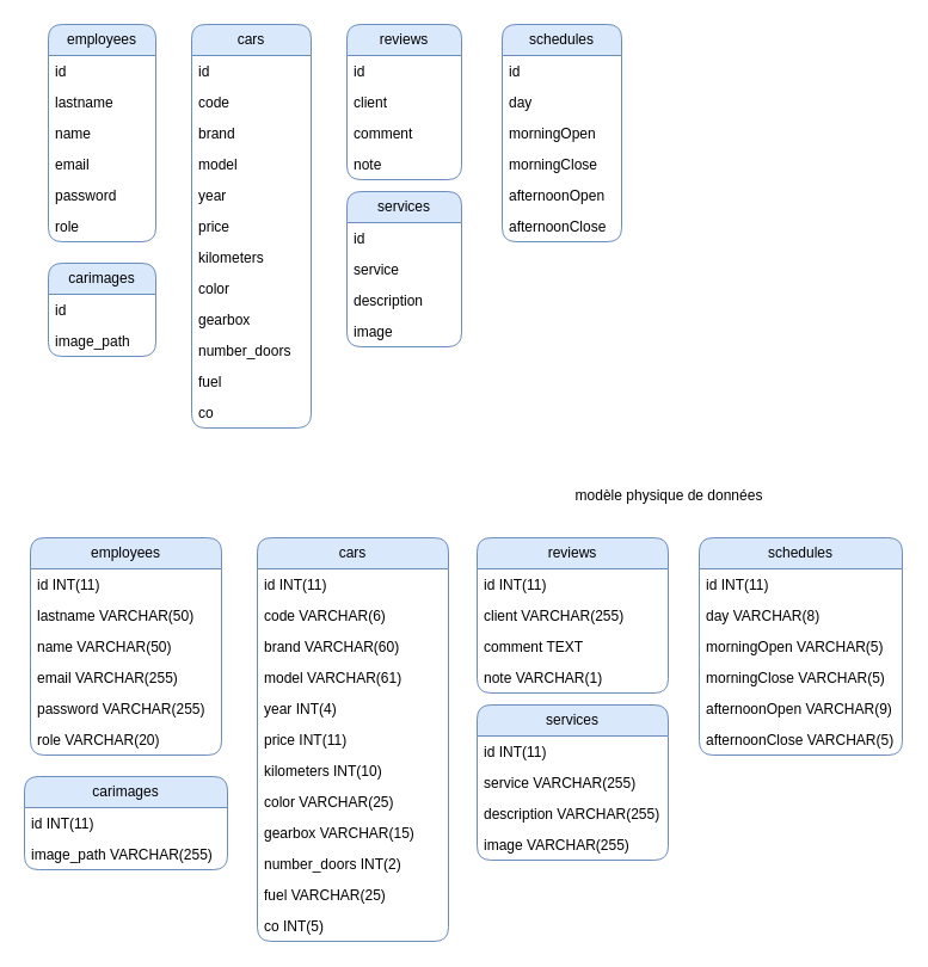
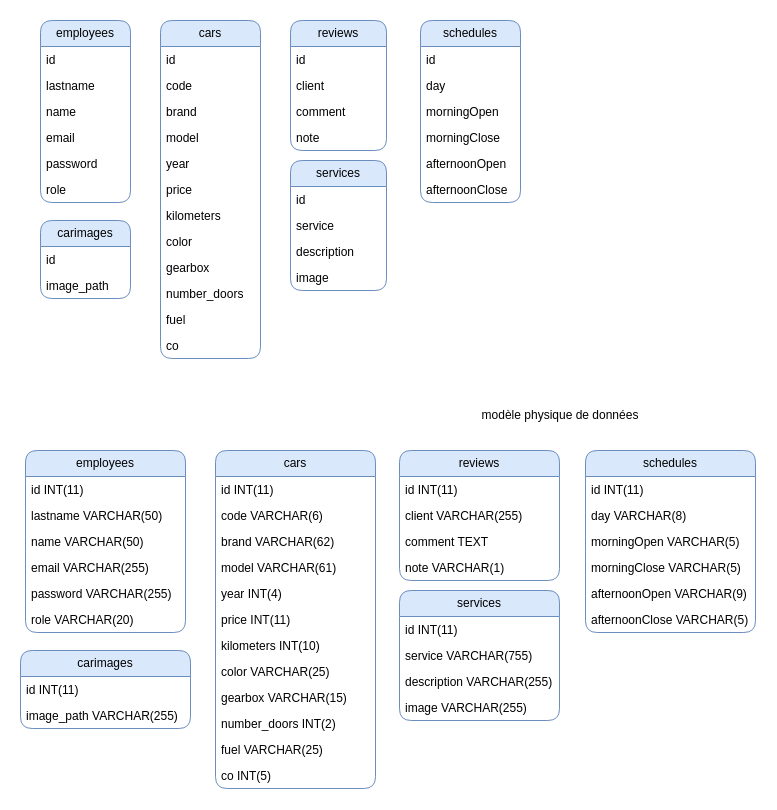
  <mxCell id="0" />
  <mxCell id="1" parent="0" />
  <mxCell id="2" value="employees" style="swimlane;fontStyle=0;childLayout=stackLayout;horizontal=1;startSize=26;horizontalStack=0;resizeParent=1;resizeParentMax=0;resizeLast=0;collapsible=1;marginBottom=0;whiteSpace=wrap;html=1;rounded=1;fillColor=#dae8fc;strokeColor=#6c8ebf;" parent="1" vertex="1"><mxGeometry x="25" y="450" width="160" height="182" as="geometry" /></mxCell>
  <mxCell id="3" value="id INT(11)" style="text;align=left;verticalAlign=top;spacingLeft=4;spacingRight=4;overflow=hidden;rotatable=0;points=[[0,0.5],[1,0.5]];portConstraint=eastwest;whiteSpace=wrap;html=1;" parent="2" vertex="1"><mxGeometry y="26" width="160" height="26" as="geometry" /></mxCell>
  <mxCell id="4" value="lastname VARCHAR(50)" style="text;align=left;verticalAlign=top;spacingLeft=4;spacingRight=4;overflow=hidden;rotatable=0;points=[[0,0.5],[1,0.5]];portConstraint=eastwest;whiteSpace=wrap;html=1;" parent="2" vertex="1"><mxGeometry y="52" width="160" height="26" as="geometry" /></mxCell>
  <mxCell id="5" value="name VARCHAR(50)" style="text;align=left;verticalAlign=top;spacingLeft=4;spacingRight=4;overflow=hidden;rotatable=0;points=[[0,0.5],[1,0.5]];portConstraint=eastwest;whiteSpace=wrap;html=1;" parent="2" vertex="1"><mxGeometry y="78" width="160" height="26" as="geometry" /></mxCell>
  <mxCell id="6" value="email VARCHAR(255)" style="text;align=left;verticalAlign=top;spacingLeft=4;spacingRight=4;overflow=hidden;rotatable=0;points=[[0,0.5],[1,0.5]];portConstraint=eastwest;whiteSpace=wrap;html=1;" parent="2" vertex="1"><mxGeometry y="104" width="160" height="26" as="geometry" /></mxCell>
  <mxCell id="7" value="password VARCHAR(255)" style="text;align=left;verticalAlign=top;spacingLeft=4;spacingRight=4;overflow=hidden;rotatable=0;points=[[0,0.5],[1,0.5]];portConstraint=eastwest;whiteSpace=wrap;html=1;" parent="2" vertex="1"><mxGeometry y="130" width="160" height="26" as="geometry" /></mxCell>
  <mxCell id="8" value="role VARCHAR(20)" style="text;align=left;verticalAlign=top;spacingLeft=4;spacingRight=4;overflow=hidden;rotatable=0;points=[[0,0.5],[1,0.5]];portConstraint=eastwest;whiteSpace=wrap;html=1;" parent="2" vertex="1"><mxGeometry y="156" width="160" height="26" as="geometry" /></mxCell>
  <mxCell id="9" value="cars" style="swimlane;fontStyle=0;childLayout=stackLayout;horizontal=1;startSize=26;horizontalStack=0;resizeParent=1;resizeParentMax=0;resizeLast=0;collapsible=1;marginBottom=0;whiteSpace=wrap;html=1;rounded=1;fillColor=#dae8fc;strokeColor=#6c8ebf;" parent="1" vertex="1"><mxGeometry x="215" y="450" width="160" height="338" as="geometry" /></mxCell>
  <mxCell id="10" value="id INT(11)" style="text;align=left;verticalAlign=top;spacingLeft=4;spacingRight=4;overflow=hidden;rotatable=0;points=[[0,0.5],[1,0.5]];portConstraint=eastwest;whiteSpace=wrap;html=1;" parent="9" vertex="1"><mxGeometry y="26" width="160" height="26" as="geometry" /></mxCell>
  <mxCell id="11" value="code VARCHAR(6)" style="text;align=left;verticalAlign=top;spacingLeft=4;spacingRight=4;overflow=hidden;rotatable=0;points=[[0,0.5],[1,0.5]];portConstraint=eastwest;whiteSpace=wrap;html=1;" parent="9" vertex="1"><mxGeometry y="52" width="160" height="26" as="geometry" /></mxCell>
- <mxCell id="12" value="brand VARCHAR(60)" style="text;align=left;verticalAlign=top;spacingLeft=4;spacingRight=4;overflow=hidden;rotatable=0;points=[[0,0.5],[1,0.5]];portConstraint=eastwest;whiteSpace=wrap;html=1;" parent="9" vertex="1"><mxGeometry y="78" width="160" height="26" as="geometry" /></mxCell>
+ <mxCell id="12" value="brand VARCHAR(62)" style="text;align=left;verticalAlign=top;spacingLeft=4;spacingRight=4;overflow=hidden;rotatable=0;points=[[0,0.5],[1,0.5]];portConstraint=eastwest;whiteSpace=wrap;html=1;" parent="9" vertex="1"><mxGeometry y="78" width="160" height="26" as="geometry" /></mxCell>
  <mxCell id="13" value="model VARCHAR(61)" style="text;align=left;verticalAlign=top;spacingLeft=4;spacingRight=4;overflow=hidden;rotatable=0;points=[[0,0.5],[1,0.5]];portConstraint=eastwest;whiteSpace=wrap;html=1;" parent="9" vertex="1"><mxGeometry y="104" width="160" height="26" as="geometry" /></mxCell>
  <mxCell id="14" value="year INT(4)" style="text;align=left;verticalAlign=top;spacingLeft=4;spacingRight=4;overflow=hidden;rotatable=0;points=[[0,0.5],[1,0.5]];portConstraint=eastwest;whiteSpace=wrap;html=1;" parent="9" vertex="1"><mxGeometry y="130" width="160" height="26" as="geometry" /></mxCell>
  <mxCell id="15" value="price INT(11)" style="text;align=left;verticalAlign=top;spacingLeft=4;spacingRight=4;overflow=hidden;rotatable=0;points=[[0,0.5],[1,0.5]];portConstraint=eastwest;whiteSpace=wrap;html=1;" parent="9" vertex="1"><mxGeometry y="156" width="160" height="26" as="geometry" /></mxCell>
  <mxCell id="16" value="kilometers INT(10)" style="text;align=left;verticalAlign=top;spacingLeft=4;spacingRight=4;overflow=hidden;rotatable=0;points=[[0,0.5],[1,0.5]];portConstraint=eastwest;whiteSpace=wrap;html=1;" parent="9" vertex="1"><mxGeometry y="182" width="160" height="26" as="geometry" /></mxCell>
  <mxCell id="17" value="color VARCHAR(25)" style="text;align=left;verticalAlign=top;spacingLeft=4;spacingRight=4;overflow=hidden;rotatable=0;points=[[0,0.5],[1,0.5]];portConstraint=eastwest;whiteSpace=wrap;html=1;" parent="9" vertex="1"><mxGeometry y="208" width="160" height="26" as="geometry" /></mxCell>
  <mxCell id="18" value="gearbox VARCHAR(15)" style="text;align=left;verticalAlign=top;spacingLeft=4;spacingRight=4;overflow=hidden;rotatable=0;points=[[0,0.5],[1,0.5]];portConstraint=eastwest;whiteSpace=wrap;html=1;" parent="9" vertex="1"><mxGeometry y="234" width="160" height="26" as="geometry" /></mxCell>
  <mxCell id="19" value="number_doors INT(2)" style="text;align=left;verticalAlign=top;spacingLeft=4;spacingRight=4;overflow=hidden;rotatable=0;points=[[0,0.5],[1,0.5]];portConstraint=eastwest;whiteSpace=wrap;html=1;" parent="9" vertex="1"><mxGeometry y="260" width="160" height="26" as="geometry" /></mxCell>
  <mxCell id="20" value="fuel VARCHAR(25)" style="text;align=left;verticalAlign=top;spacingLeft=4;spacingRight=4;overflow=hidden;rotatable=0;points=[[0,0.5],[1,0.5]];portConstraint=eastwest;whiteSpace=wrap;html=1;" parent="9" vertex="1"><mxGeometry y="286" width="160" height="26" as="geometry" /></mxCell>
  <mxCell id="21" value="co INT(5)" style="text;align=left;verticalAlign=top;spacingLeft=4;spacingRight=4;overflow=hidden;rotatable=0;points=[[0,0.5],[1,0.5]];portConstraint=eastwest;whiteSpace=wrap;html=1;" parent="9" vertex="1"><mxGeometry y="312" width="160" height="26" as="geometry" /></mxCell>
  <mxCell id="22" value="reviews" style="swimlane;fontStyle=0;childLayout=stackLayout;horizontal=1;startSize=26;horizontalStack=0;resizeParent=1;resizeParentMax=0;resizeLast=0;collapsible=1;marginBottom=0;whiteSpace=wrap;html=1;rounded=1;fillColor=#dae8fc;strokeColor=#6c8ebf;" parent="1" vertex="1"><mxGeometry x="399" y="450" width="160" height="130" as="geometry" /></mxCell>
  <mxCell id="23" value="id INT(11)" style="text;align=left;verticalAlign=top;spacingLeft=4;spacingRight=4;overflow=hidden;rotatable=0;points=[[0,0.5],[1,0.5]];portConstraint=eastwest;whiteSpace=wrap;html=1;" parent="22" vertex="1"><mxGeometry y="26" width="160" height="26" as="geometry" /></mxCell>
  <mxCell id="24" value="client VARCHAR(255)" style="text;align=left;verticalAlign=top;spacingLeft=4;spacingRight=4;overflow=hidden;rotatable=0;points=[[0,0.5],[1,0.5]];portConstraint=eastwest;whiteSpace=wrap;html=1;" parent="22" vertex="1"><mxGeometry y="52" width="160" height="26" as="geometry" /></mxCell>
  <mxCell id="25" value="comment TEXT" style="text;align=left;verticalAlign=top;spacingLeft=4;spacingRight=4;overflow=hidden;rotatable=0;points=[[0,0.5],[1,0.5]];portConstraint=eastwest;whiteSpace=wrap;html=1;" parent="22" vertex="1"><mxGeometry y="78" width="160" height="26" as="geometry" /></mxCell>
  <mxCell id="26" value="note VARCHAR(1)" style="text;align=left;verticalAlign=top;spacingLeft=4;spacingRight=4;overflow=hidden;rotatable=0;points=[[0,0.5],[1,0.5]];portConstraint=eastwest;whiteSpace=wrap;html=1;" parent="22" vertex="1"><mxGeometry y="104" width="160" height="26" as="geometry" /></mxCell>
  <mxCell id="27" value="services" style="swimlane;fontStyle=0;childLayout=stackLayout;horizontal=1;startSize=26;horizontalStack=0;resizeParent=1;resizeParentMax=0;resizeLast=0;collapsible=1;marginBottom=0;whiteSpace=wrap;html=1;rounded=1;fillColor=#dae8fc;strokeColor=#6c8ebf;" parent="1" vertex="1"><mxGeometry x="399" y="590" width="160" height="130" as="geometry" /></mxCell>
  <mxCell id="28" value="id INT(11)&amp;nbsp;" style="text;align=left;verticalAlign=top;spacingLeft=4;spacingRight=4;overflow=hidden;rotatable=0;points=[[0,0.5],[1,0.5]];portConstraint=eastwest;whiteSpace=wrap;html=1;" parent="27" vertex="1"><mxGeometry y="26" width="160" height="26" as="geometry" /></mxCell>
- <mxCell id="29" value="service VARCHAR(255)" style="text;align=left;verticalAlign=top;spacingLeft=4;spacingRight=4;overflow=hidden;rotatable=0;points=[[0,0.5],[1,0.5]];portConstraint=eastwest;whiteSpace=wrap;html=1;" parent="27" vertex="1"><mxGeometry y="52" width="160" height="26" as="geometry" /></mxCell>
+ <mxCell id="29" value="service VARCHAR(755)" style="text;align=left;verticalAlign=top;spacingLeft=4;spacingRight=4;overflow=hidden;rotatable=0;points=[[0,0.5],[1,0.5]];portConstraint=eastwest;whiteSpace=wrap;html=1;" parent="27" vertex="1"><mxGeometry y="52" width="160" height="26" as="geometry" /></mxCell>
  <mxCell id="30" value="description VARCHAR(255)" style="text;align=left;verticalAlign=top;spacingLeft=4;spacingRight=4;overflow=hidden;rotatable=0;points=[[0,0.5],[1,0.5]];portConstraint=eastwest;whiteSpace=wrap;html=1;" parent="27" vertex="1"><mxGeometry y="78" width="160" height="26" as="geometry" /></mxCell>
  <mxCell id="31" value="image VARCHAR(255)" style="text;align=left;verticalAlign=top;spacingLeft=4;spacingRight=4;overflow=hidden;rotatable=0;points=[[0,0.5],[1,0.5]];portConstraint=eastwest;whiteSpace=wrap;html=1;" parent="27" vertex="1"><mxGeometry y="104" width="160" height="26" as="geometry" /></mxCell>
  <mxCell id="32" value="schedules" style="swimlane;fontStyle=0;childLayout=stackLayout;horizontal=1;startSize=26;horizontalStack=0;resizeParent=1;resizeParentMax=0;resizeLast=0;collapsible=1;marginBottom=0;whiteSpace=wrap;html=1;rounded=1;fillColor=#dae8fc;strokeColor=#6c8ebf;" parent="1" vertex="1"><mxGeometry x="585" y="450" width="170" height="182" as="geometry" /></mxCell>
  <mxCell id="33" value="id INT(11)" style="text;align=left;verticalAlign=top;spacingLeft=4;spacingRight=4;overflow=hidden;rotatable=0;points=[[0,0.5],[1,0.5]];portConstraint=eastwest;whiteSpace=wrap;html=1;" parent="32" vertex="1"><mxGeometry y="26" width="170" height="26" as="geometry" /></mxCell>
  <mxCell id="34" value="day VARCHAR(8)" style="text;align=left;verticalAlign=top;spacingLeft=4;spacingRight=4;overflow=hidden;rotatable=0;points=[[0,0.5],[1,0.5]];portConstraint=eastwest;whiteSpace=wrap;html=1;" parent="32" vertex="1"><mxGeometry y="52" width="170" height="26" as="geometry" /></mxCell>
  <mxCell id="35" value="morningOpen VARCHAR(5)" style="text;align=left;verticalAlign=top;spacingLeft=4;spacingRight=4;overflow=hidden;rotatable=0;points=[[0,0.5],[1,0.5]];portConstraint=eastwest;whiteSpace=wrap;html=1;" parent="32" vertex="1"><mxGeometry y="78" width="170" height="26" as="geometry" /></mxCell>
  <mxCell id="36" value="morningClose VARCHAR(5)" style="text;align=left;verticalAlign=top;spacingLeft=4;spacingRight=4;overflow=hidden;rotatable=0;points=[[0,0.5],[1,0.5]];portConstraint=eastwest;whiteSpace=wrap;html=1;" parent="32" vertex="1"><mxGeometry y="104" width="170" height="26" as="geometry" /></mxCell>
  <mxCell id="37" value="afternoonOpen VARCHAR(9)" style="text;align=left;verticalAlign=top;spacingLeft=4;spacingRight=4;overflow=hidden;rotatable=0;points=[[0,0.5],[1,0.5]];portConstraint=eastwest;whiteSpace=wrap;html=1;" parent="32" vertex="1"><mxGeometry y="130" width="170" height="26" as="geometry" /></mxCell>
  <mxCell id="38" value="afternoonClose VARCHAR(5)" style="text;align=left;verticalAlign=top;spacingLeft=4;spacingRight=4;overflow=hidden;rotatable=0;points=[[0,0.5],[1,0.5]];portConstraint=eastwest;whiteSpace=wrap;html=1;" parent="32" vertex="1"><mxGeometry y="156" width="170" height="26" as="geometry" /></mxCell>
  <mxCell id="39" value="carimages" style="swimlane;fontStyle=0;childLayout=stackLayout;horizontal=1;startSize=26;horizontalStack=0;resizeParent=1;resizeParentMax=0;resizeLast=0;collapsible=1;marginBottom=0;whiteSpace=wrap;html=1;rounded=1;fillColor=#dae8fc;strokeColor=#6c8ebf;" parent="1" vertex="1"><mxGeometry x="20" y="650" width="170" height="78" as="geometry" /></mxCell>
  <mxCell id="40" value="id INT(11)" style="text;align=left;verticalAlign=top;spacingLeft=4;spacingRight=4;overflow=hidden;rotatable=0;points=[[0,0.5],[1,0.5]];portConstraint=eastwest;whiteSpace=wrap;html=1;" parent="39" vertex="1"><mxGeometry y="26" width="170" height="26" as="geometry" /></mxCell>
  <mxCell id="41" value="image_path VARCHAR(255)" style="text;align=left;verticalAlign=top;spacingLeft=4;spacingRight=4;overflow=hidden;rotatable=0;points=[[0,0.5],[1,0.5]];portConstraint=eastwest;whiteSpace=wrap;html=1;" parent="39" vertex="1"><mxGeometry y="52" width="170" height="26" as="geometry" /></mxCell>
  <mxCell id="42" value="employees" style="swimlane;fontStyle=0;childLayout=stackLayout;horizontal=1;startSize=26;horizontalStack=0;resizeParent=1;resizeParentMax=0;resizeLast=0;collapsible=1;marginBottom=0;whiteSpace=wrap;html=1;rounded=1;fillColor=#dae8fc;strokeColor=#6c8ebf;" parent="1" vertex="1"><mxGeometry x="40" y="20" width="90" height="182" as="geometry" /></mxCell>
  <mxCell id="43" value="id&amp;nbsp;" style="text;align=left;verticalAlign=top;spacingLeft=4;spacingRight=4;overflow=hidden;rotatable=0;points=[[0,0.5],[1,0.5]];portConstraint=eastwest;whiteSpace=wrap;html=1;" parent="42" vertex="1"><mxGeometry y="26" width="90" height="26" as="geometry" /></mxCell>
  <mxCell id="44" value="lastname&amp;nbsp;" style="text;align=left;verticalAlign=top;spacingLeft=4;spacingRight=4;overflow=hidden;rotatable=0;points=[[0,0.5],[1,0.5]];portConstraint=eastwest;whiteSpace=wrap;html=1;" parent="42" vertex="1"><mxGeometry y="52" width="90" height="26" as="geometry" /></mxCell>
  <mxCell id="45" value="name" style="text;align=left;verticalAlign=top;spacingLeft=4;spacingRight=4;overflow=hidden;rotatable=0;points=[[0,0.5],[1,0.5]];portConstraint=eastwest;whiteSpace=wrap;html=1;" parent="42" vertex="1"><mxGeometry y="78" width="90" height="26" as="geometry" /></mxCell>
  <mxCell id="46" value="email" style="text;align=left;verticalAlign=top;spacingLeft=4;spacingRight=4;overflow=hidden;rotatable=0;points=[[0,0.5],[1,0.5]];portConstraint=eastwest;whiteSpace=wrap;html=1;" parent="42" vertex="1"><mxGeometry y="104" width="90" height="26" as="geometry" /></mxCell>
  <mxCell id="47" value="password" style="text;align=left;verticalAlign=top;spacingLeft=4;spacingRight=4;overflow=hidden;rotatable=0;points=[[0,0.5],[1,0.5]];portConstraint=eastwest;whiteSpace=wrap;html=1;" parent="42" vertex="1"><mxGeometry y="130" width="90" height="26" as="geometry" /></mxCell>
  <mxCell id="48" value="role&amp;nbsp;" style="text;align=left;verticalAlign=top;spacingLeft=4;spacingRight=4;overflow=hidden;rotatable=0;points=[[0,0.5],[1,0.5]];portConstraint=eastwest;whiteSpace=wrap;html=1;" parent="42" vertex="1"><mxGeometry y="156" width="90" height="26" as="geometry" /></mxCell>
  <mxCell id="49" value="cars" style="swimlane;fontStyle=0;childLayout=stackLayout;horizontal=1;startSize=26;horizontalStack=0;resizeParent=1;resizeParentMax=0;resizeLast=0;collapsible=1;marginBottom=0;whiteSpace=wrap;html=1;rounded=1;fillColor=#dae8fc;strokeColor=#6c8ebf;" parent="1" vertex="1"><mxGeometry x="160" y="20" width="100" height="338" as="geometry" /></mxCell>
  <mxCell id="50" value="id&amp;nbsp;" style="text;align=left;verticalAlign=top;spacingLeft=4;spacingRight=4;overflow=hidden;rotatable=0;points=[[0,0.5],[1,0.5]];portConstraint=eastwest;whiteSpace=wrap;html=1;" parent="49" vertex="1"><mxGeometry y="26" width="100" height="26" as="geometry" /></mxCell>
  <mxCell id="51" value="code&amp;nbsp;" style="text;align=left;verticalAlign=top;spacingLeft=4;spacingRight=4;overflow=hidden;rotatable=0;points=[[0,0.5],[1,0.5]];portConstraint=eastwest;whiteSpace=wrap;html=1;" parent="49" vertex="1"><mxGeometry y="52" width="100" height="26" as="geometry" /></mxCell>
  <mxCell id="52" value="brand" style="text;align=left;verticalAlign=top;spacingLeft=4;spacingRight=4;overflow=hidden;rotatable=0;points=[[0,0.5],[1,0.5]];portConstraint=eastwest;whiteSpace=wrap;html=1;" parent="49" vertex="1"><mxGeometry y="78" width="100" height="26" as="geometry" /></mxCell>
  <mxCell id="53" value="model" style="text;align=left;verticalAlign=top;spacingLeft=4;spacingRight=4;overflow=hidden;rotatable=0;points=[[0,0.5],[1,0.5]];portConstraint=eastwest;whiteSpace=wrap;html=1;" parent="49" vertex="1"><mxGeometry y="104" width="100" height="26" as="geometry" /></mxCell>
  <mxCell id="54" value="year" style="text;align=left;verticalAlign=top;spacingLeft=4;spacingRight=4;overflow=hidden;rotatable=0;points=[[0,0.5],[1,0.5]];portConstraint=eastwest;whiteSpace=wrap;html=1;" parent="49" vertex="1"><mxGeometry y="130" width="100" height="26" as="geometry" /></mxCell>
  <mxCell id="55" value="price" style="text;align=left;verticalAlign=top;spacingLeft=4;spacingRight=4;overflow=hidden;rotatable=0;points=[[0,0.5],[1,0.5]];portConstraint=eastwest;whiteSpace=wrap;html=1;" parent="49" vertex="1"><mxGeometry y="156" width="100" height="26" as="geometry" /></mxCell>
  <mxCell id="56" value="kilometers" style="text;align=left;verticalAlign=top;spacingLeft=4;spacingRight=4;overflow=hidden;rotatable=0;points=[[0,0.5],[1,0.5]];portConstraint=eastwest;whiteSpace=wrap;html=1;" parent="49" vertex="1"><mxGeometry y="182" width="100" height="26" as="geometry" /></mxCell>
  <mxCell id="57" value="color" style="text;align=left;verticalAlign=top;spacingLeft=4;spacingRight=4;overflow=hidden;rotatable=0;points=[[0,0.5],[1,0.5]];portConstraint=eastwest;whiteSpace=wrap;html=1;" parent="49" vertex="1"><mxGeometry y="208" width="100" height="26" as="geometry" /></mxCell>
  <mxCell id="58" value="gearbox" style="text;align=left;verticalAlign=top;spacingLeft=4;spacingRight=4;overflow=hidden;rotatable=0;points=[[0,0.5],[1,0.5]];portConstraint=eastwest;whiteSpace=wrap;html=1;" parent="49" vertex="1"><mxGeometry y="234" width="100" height="26" as="geometry" /></mxCell>
  <mxCell id="59" value="number_doors" style="text;align=left;verticalAlign=top;spacingLeft=4;spacingRight=4;overflow=hidden;rotatable=0;points=[[0,0.5],[1,0.5]];portConstraint=eastwest;whiteSpace=wrap;html=1;" parent="49" vertex="1"><mxGeometry y="260" width="100" height="26" as="geometry" /></mxCell>
  <mxCell id="60" value="fuel" style="text;align=left;verticalAlign=top;spacingLeft=4;spacingRight=4;overflow=hidden;rotatable=0;points=[[0,0.5],[1,0.5]];portConstraint=eastwest;whiteSpace=wrap;html=1;" parent="49" vertex="1"><mxGeometry y="286" width="100" height="26" as="geometry" /></mxCell>
  <mxCell id="61" value="co" style="text;align=left;verticalAlign=top;spacingLeft=4;spacingRight=4;overflow=hidden;rotatable=0;points=[[0,0.5],[1,0.5]];portConstraint=eastwest;whiteSpace=wrap;html=1;" parent="49" vertex="1"><mxGeometry y="312" width="100" height="26" as="geometry" /></mxCell>
  <mxCell id="62" value="reviews" style="swimlane;fontStyle=0;childLayout=stackLayout;horizontal=1;startSize=26;horizontalStack=0;resizeParent=1;resizeParentMax=0;resizeLast=0;collapsible=1;marginBottom=0;whiteSpace=wrap;html=1;rounded=1;fillColor=#dae8fc;strokeColor=#6c8ebf;" parent="1" vertex="1"><mxGeometry x="290" y="20" width="96" height="130" as="geometry" /></mxCell>
  <mxCell id="63" value="id&amp;nbsp;" style="text;align=left;verticalAlign=top;spacingLeft=4;spacingRight=4;overflow=hidden;rotatable=0;points=[[0,0.5],[1,0.5]];portConstraint=eastwest;whiteSpace=wrap;html=1;" parent="62" vertex="1"><mxGeometry y="26" width="96" height="26" as="geometry" /></mxCell>
  <mxCell id="64" value="client&amp;nbsp;" style="text;align=left;verticalAlign=top;spacingLeft=4;spacingRight=4;overflow=hidden;rotatable=0;points=[[0,0.5],[1,0.5]];portConstraint=eastwest;whiteSpace=wrap;html=1;" parent="62" vertex="1"><mxGeometry y="52" width="96" height="26" as="geometry" /></mxCell>
  <mxCell id="65" value="comment&amp;nbsp;" style="text;align=left;verticalAlign=top;spacingLeft=4;spacingRight=4;overflow=hidden;rotatable=0;points=[[0,0.5],[1,0.5]];portConstraint=eastwest;whiteSpace=wrap;html=1;" parent="62" vertex="1"><mxGeometry y="78" width="96" height="26" as="geometry" /></mxCell>
  <mxCell id="66" value="note" style="text;align=left;verticalAlign=top;spacingLeft=4;spacingRight=4;overflow=hidden;rotatable=0;points=[[0,0.5],[1,0.5]];portConstraint=eastwest;whiteSpace=wrap;html=1;" parent="62" vertex="1"><mxGeometry y="104" width="96" height="26" as="geometry" /></mxCell>
  <mxCell id="67" value="services" style="swimlane;fontStyle=0;childLayout=stackLayout;horizontal=1;startSize=26;horizontalStack=0;resizeParent=1;resizeParentMax=0;resizeLast=0;collapsible=1;marginBottom=0;whiteSpace=wrap;html=1;rounded=1;fillColor=#dae8fc;strokeColor=#6c8ebf;" parent="1" vertex="1"><mxGeometry x="290" y="160" width="96" height="130" as="geometry" /></mxCell>
  <mxCell id="68" value="id" style="text;align=left;verticalAlign=top;spacingLeft=4;spacingRight=4;overflow=hidden;rotatable=0;points=[[0,0.5],[1,0.5]];portConstraint=eastwest;whiteSpace=wrap;html=1;" parent="67" vertex="1"><mxGeometry y="26" width="96" height="26" as="geometry" /></mxCell>
  <mxCell id="69" value="service" style="text;align=left;verticalAlign=top;spacingLeft=4;spacingRight=4;overflow=hidden;rotatable=0;points=[[0,0.5],[1,0.5]];portConstraint=eastwest;whiteSpace=wrap;html=1;" parent="67" vertex="1"><mxGeometry y="52" width="96" height="26" as="geometry" /></mxCell>
  <mxCell id="70" value="description" style="text;align=left;verticalAlign=top;spacingLeft=4;spacingRight=4;overflow=hidden;rotatable=0;points=[[0,0.5],[1,0.5]];portConstraint=eastwest;whiteSpace=wrap;html=1;" parent="67" vertex="1"><mxGeometry y="78" width="96" height="26" as="geometry" /></mxCell>
  <mxCell id="71" value="image" style="text;align=left;verticalAlign=top;spacingLeft=4;spacingRight=4;overflow=hidden;rotatable=0;points=[[0,0.5],[1,0.5]];portConstraint=eastwest;whiteSpace=wrap;html=1;" parent="67" vertex="1"><mxGeometry y="104" width="96" height="26" as="geometry" /></mxCell>
  <mxCell id="72" value="schedules" style="swimlane;fontStyle=0;childLayout=stackLayout;horizontal=1;startSize=26;horizontalStack=0;resizeParent=1;resizeParentMax=0;resizeLast=0;collapsible=1;marginBottom=0;whiteSpace=wrap;html=1;rounded=1;fillColor=#dae8fc;strokeColor=#6c8ebf;" parent="1" vertex="1"><mxGeometry x="420" y="20" width="100" height="182" as="geometry" /></mxCell>
  <mxCell id="73" value="id" style="text;align=left;verticalAlign=top;spacingLeft=4;spacingRight=4;overflow=hidden;rotatable=0;points=[[0,0.5],[1,0.5]];portConstraint=eastwest;whiteSpace=wrap;html=1;" parent="72" vertex="1"><mxGeometry y="26" width="100" height="26" as="geometry" /></mxCell>
  <mxCell id="74" value="day" style="text;align=left;verticalAlign=top;spacingLeft=4;spacingRight=4;overflow=hidden;rotatable=0;points=[[0,0.5],[1,0.5]];portConstraint=eastwest;whiteSpace=wrap;html=1;" parent="72" vertex="1"><mxGeometry y="52" width="100" height="26" as="geometry" /></mxCell>
  <mxCell id="75" value="morningOpen" style="text;align=left;verticalAlign=top;spacingLeft=4;spacingRight=4;overflow=hidden;rotatable=0;points=[[0,0.5],[1,0.5]];portConstraint=eastwest;whiteSpace=wrap;html=1;" parent="72" vertex="1"><mxGeometry y="78" width="100" height="26" as="geometry" /></mxCell>
  <mxCell id="76" value="morningClose" style="text;align=left;verticalAlign=top;spacingLeft=4;spacingRight=4;overflow=hidden;rotatable=0;points=[[0,0.5],[1,0.5]];portConstraint=eastwest;whiteSpace=wrap;html=1;" parent="72" vertex="1"><mxGeometry y="104" width="100" height="26" as="geometry" /></mxCell>
  <mxCell id="77" value="afternoonOpen" style="text;align=left;verticalAlign=top;spacingLeft=4;spacingRight=4;overflow=hidden;rotatable=0;points=[[0,0.5],[1,0.5]];portConstraint=eastwest;whiteSpace=wrap;html=1;" parent="72" vertex="1"><mxGeometry y="130" width="100" height="26" as="geometry" /></mxCell>
  <mxCell id="78" value="afternoonClose" style="text;align=left;verticalAlign=top;spacingLeft=4;spacingRight=4;overflow=hidden;rotatable=0;points=[[0,0.5],[1,0.5]];portConstraint=eastwest;whiteSpace=wrap;html=1;" parent="72" vertex="1"><mxGeometry y="156" width="100" height="26" as="geometry" /></mxCell>
  <mxCell id="79" value="carimages" style="swimlane;fontStyle=0;childLayout=stackLayout;horizontal=1;startSize=26;horizontalStack=0;resizeParent=1;resizeParentMax=0;resizeLast=0;collapsible=1;marginBottom=0;whiteSpace=wrap;html=1;rounded=1;fillColor=#dae8fc;strokeColor=#6c8ebf;" parent="1" vertex="1"><mxGeometry x="40" y="220" width="90" height="78" as="geometry" /></mxCell>
  <mxCell id="80" value="id&amp;nbsp;" style="text;align=left;verticalAlign=top;spacingLeft=4;spacingRight=4;overflow=hidden;rotatable=0;points=[[0,0.5],[1,0.5]];portConstraint=eastwest;whiteSpace=wrap;html=1;" parent="79" vertex="1"><mxGeometry y="26" width="90" height="26" as="geometry" /></mxCell>
  <mxCell id="81" value="image_path" style="text;align=left;verticalAlign=top;spacingLeft=4;spacingRight=4;overflow=hidden;rotatable=0;points=[[0,0.5],[1,0.5]];portConstraint=eastwest;whiteSpace=wrap;html=1;" parent="79" vertex="1"><mxGeometry y="52" width="90" height="26" as="geometry" /></mxCell>
  <mxCell id="82" value="modèle physique de données" style="text;html=1;strokeColor=none;fillColor=none;align=center;verticalAlign=middle;whiteSpace=wrap;rounded=0;" parent="1" vertex="1"><mxGeometry x="465" y="400" width="190" height="30" as="geometry" /></mxCell>
